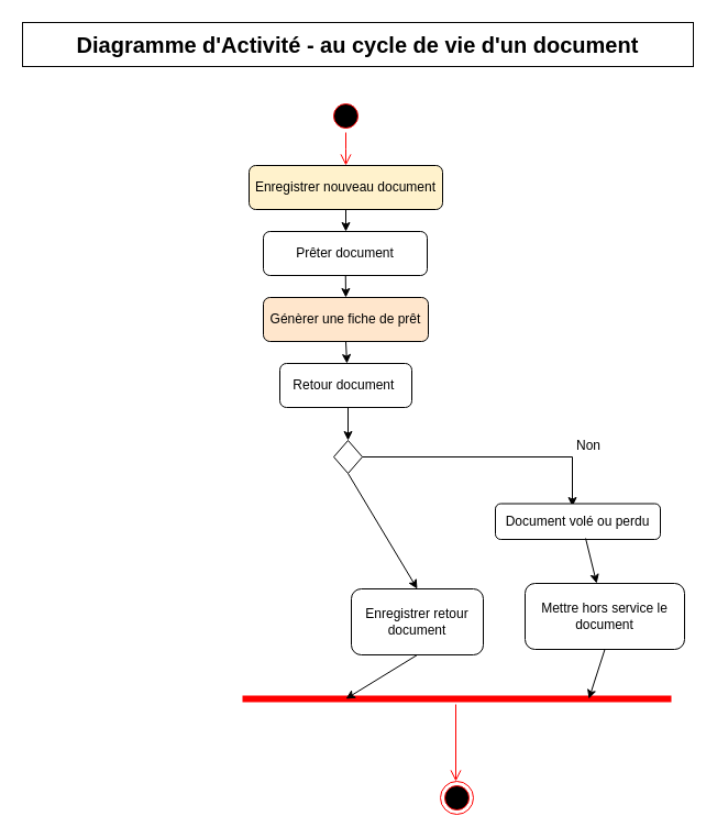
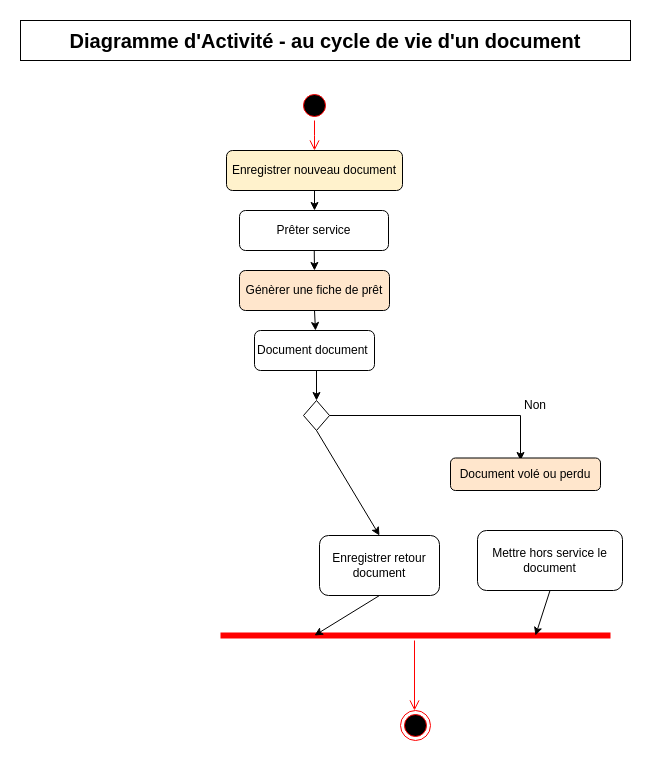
  <mxCell id="0" />
  <mxCell id="1" parent="0" />
  <mxCell id="2" value="&lt;font style=&quot;font-size: 20px&quot;&gt;&lt;b&gt;Diagramme d'Activité - au cycle de vie d'un document&lt;/b&gt;&lt;/font&gt;" style="rounded=0;whiteSpace=wrap;html=1;fontSize=12;" parent="1" vertex="1"><mxGeometry x="20" y="20" width="610" height="40" as="geometry" /></mxCell>
  <mxCell id="3" value="" style="ellipse;html=1;shape=startState;fillColor=#000000;strokeColor=#ff0000;" vertex="1" parent="1"><mxGeometry x="299" y="90" width="30" height="30" as="geometry" /></mxCell>
  <mxCell id="4" value="" style="edgeStyle=orthogonalEdgeStyle;html=1;verticalAlign=bottom;endArrow=open;endSize=8;strokeColor=#ff0000;rounded=0;" edge="1" source="3" parent="1"><mxGeometry relative="1" as="geometry"><mxPoint x="314" y="150" as="targetPoint" /></mxGeometry></mxCell>
  <mxCell id="5" value="Enregistrer nouveau document" style="rounded=1;whiteSpace=wrap;html=1;fillColor=#fff2cc;" vertex="1" parent="1"><mxGeometry x="226" y="150" width="176" height="40" as="geometry" /></mxCell>
- <mxCell id="6" value="Prêter document" style="rounded=1;whiteSpace=wrap;html=1;" vertex="1" parent="1"><mxGeometry x="239" y="210" width="149" height="40" as="geometry" /></mxCell>
+ <mxCell id="6" value="Prêter service" style="rounded=1;whiteSpace=wrap;html=1;" vertex="1" parent="1"><mxGeometry x="239" y="210" width="149" height="40" as="geometry" /></mxCell>
  <mxCell id="7" value="" style="endArrow=classic;html=1;rounded=0;exitX=0.5;exitY=1;exitDx=0;exitDy=0;" edge="1" parent="1" source="5"><mxGeometry width="50" height="50" relative="1" as="geometry"><mxPoint x="290" y="440" as="sourcePoint" /><mxPoint x="314" y="210" as="targetPoint" /></mxGeometry></mxCell>
  <mxCell id="8" value="" style="endArrow=classic;html=1;rounded=0;" edge="1" parent="1" source="6"><mxGeometry width="50" height="50" relative="1" as="geometry"><mxPoint x="290" y="440" as="sourcePoint" /><mxPoint x="314" y="270" as="targetPoint" /></mxGeometry></mxCell>
  <mxCell id="9" value="Génèrer une fiche de prêt" style="rounded=1;whiteSpace=wrap;html=1;fillColor=#ffe6cc;" vertex="1" parent="1"><mxGeometry x="239" y="270" width="150" height="40" as="geometry" /></mxCell>
  <mxCell id="10" value="" style="endArrow=classic;html=1;rounded=0;exitX=0.5;exitY=1;exitDx=0;exitDy=0;" edge="1" parent="1" source="9"><mxGeometry width="50" height="50" relative="1" as="geometry"><mxPoint x="290" y="440" as="sourcePoint" /><mxPoint x="315" y="330" as="targetPoint" /></mxGeometry></mxCell>
- <mxCell id="11" value="Retour document&amp;nbsp;" style="rounded=1;whiteSpace=wrap;html=1;" vertex="1" parent="1"><mxGeometry x="254" y="330" width="120" height="40" as="geometry" /></mxCell>
+ <mxCell id="11" value="Document document&amp;nbsp;" style="rounded=1;whiteSpace=wrap;html=1;" vertex="1" parent="1"><mxGeometry x="254" y="330" width="120" height="40" as="geometry" /></mxCell>
  <mxCell id="12" value="" style="rhombus;whiteSpace=wrap;html=1;" vertex="1" parent="1"><mxGeometry x="303" y="400" width="26" height="30" as="geometry" /></mxCell>
  <mxCell id="13" value="" style="endArrow=classic;html=1;rounded=0;entryX=0.5;entryY=0;entryDx=0;entryDy=0;" edge="1" parent="1" target="12"><mxGeometry width="50" height="50" relative="1" as="geometry"><mxPoint x="316" y="370" as="sourcePoint" /><mxPoint x="316" y="390" as="targetPoint" /></mxGeometry></mxCell>
  <mxCell id="14" value="" style="endArrow=classic;html=1;rounded=0;entryX=0.5;entryY=0;entryDx=0;entryDy=0;" edge="1" parent="1" target="15"><mxGeometry width="50" height="50" relative="1" as="geometry"><mxPoint x="316" y="430" as="sourcePoint" /><mxPoint x="316" y="460" as="targetPoint" /></mxGeometry></mxCell>
  <mxCell id="15" value="Enregistrer retour document" style="rounded=1;whiteSpace=wrap;html=1;" vertex="1" parent="1"><mxGeometry x="319" y="535" width="120" height="60" as="geometry" /></mxCell>
  <mxCell id="16" value="" style="endArrow=classic;html=1;rounded=0;exitX=1;exitY=0.5;exitDx=0;exitDy=0;" edge="1" parent="1" source="12"><mxGeometry width="50" height="50" relative="1" as="geometry"><mxPoint x="290" y="430" as="sourcePoint" /><mxPoint x="520" y="460" as="targetPoint" /><Array as="points"><mxPoint x="520" y="415" /></Array></mxGeometry></mxCell>
- <mxCell id="17" value="Document volé ou perdu" style="rounded=1;whiteSpace=wrap;html=1;" vertex="1" parent="1"><mxGeometry x="450" y="457.5" width="150" height="32.5" as="geometry" /></mxCell>
+ <mxCell id="17" value="Document volé ou perdu" style="rounded=1;whiteSpace=wrap;html=1;fillColor=#ffe6cc;" vertex="1" parent="1"><mxGeometry x="450" y="457.5" width="150" height="32.5" as="geometry" /></mxCell>
  <mxCell id="18" value="Non" style="text;html=1;strokeColor=none;fillColor=none;align=center;verticalAlign=middle;whiteSpace=wrap;rounded=0;" vertex="1" parent="1"><mxGeometry x="505" y="390" width="60" height="30" as="geometry" /></mxCell>
- <mxCell id="19" value="" style="endArrow=classic;html=1;rounded=0;exitX=0.547;exitY=0.969;exitDx=0;exitDy=0;exitPerimeter=0;" edge="1" parent="1" source="17" target="20"><mxGeometry width="50" height="50" relative="1" as="geometry"><mxPoint x="525" y="490" as="sourcePoint" /><mxPoint x="525" y="530" as="targetPoint" /></mxGeometry></mxCell>
  <mxCell id="20" value="Mettre hors service le document" style="rounded=1;whiteSpace=wrap;html=1;" vertex="1" parent="1"><mxGeometry x="477" y="530" width="145" height="60" as="geometry" /></mxCell>
  <mxCell id="21" value="" style="shape=line;html=1;strokeWidth=6;strokeColor=#ff0000;" vertex="1" parent="1"><mxGeometry x="220" y="630" width="390" height="10" as="geometry" /></mxCell>
  <mxCell id="22" value="" style="edgeStyle=orthogonalEdgeStyle;html=1;verticalAlign=bottom;endArrow=open;endSize=8;strokeColor=#ff0000;rounded=0;" edge="1" source="21" parent="1"><mxGeometry relative="1" as="geometry"><mxPoint x="414" y="710" as="targetPoint" /><Array as="points"><mxPoint x="414" y="635" /><mxPoint x="414" y="635" /></Array></mxGeometry></mxCell>
  <mxCell id="23" value="" style="endArrow=classic;html=1;rounded=0;exitX=0.5;exitY=1;exitDx=0;exitDy=0;" edge="1" parent="1" source="15"><mxGeometry width="50" height="50" relative="1" as="geometry"><mxPoint x="290" y="420" as="sourcePoint" /><mxPoint x="314" y="635" as="targetPoint" /></mxGeometry></mxCell>
  <mxCell id="24" value="" style="endArrow=classic;html=1;rounded=0;exitX=0.5;exitY=1;exitDx=0;exitDy=0;" edge="1" parent="1" source="20"><mxGeometry width="50" height="50" relative="1" as="geometry"><mxPoint x="290" y="420" as="sourcePoint" /><mxPoint x="535" y="635" as="targetPoint" /></mxGeometry></mxCell>
  <mxCell id="25" value="" style="ellipse;html=1;shape=endState;fillColor=#000000;strokeColor=#ff0000;" vertex="1" parent="1"><mxGeometry x="400" y="710" width="30" height="30" as="geometry" /></mxCell>
